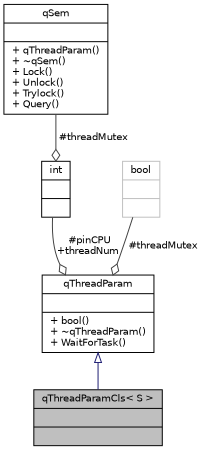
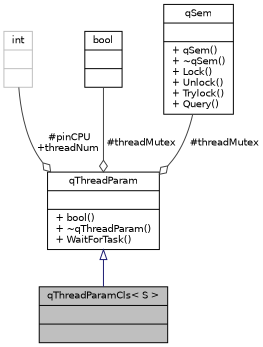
  digraph {
    node [color=black fontname=Helvetica fontsize=10 shape=record]
    edge [color=grey25 fontname=Helvetica fontsize=10 labelfontname=Helvetica labelfontsize=10 style=solid arrowhead=odiamond]
    n1 [fillcolor=grey75 fontcolor=black height=0.2 label="{qThreadParamCls\< S \>\n||}" style=filled width=0.4]
    n2 [height=0.2 label="{qThreadParam\n||+ bool()\l+ ~qThreadParam()\l+ WaitForTask()\l}" width=0.4]
-   n3 [height=0.2 label="{int\n||}" width=0.4]
-   n4 [color=grey75 height=0.2 label="{bool\n||}" width=0.4]
-   n5 [height=0.2 label="{qSem\n||+ qThreadParam()\l+ ~qSem()\l+ Lock()\l+ Unlock()\l+ Trylock()\l+ Query()\l}" width=0.4]
+   n3 [color=grey75 height=0.2 label="{int\n||}" width=0.4]
+   n4 [height=0.2 label="{bool\n||}" width=0.4]
+   n5 [height=0.2 label="{qSem\n||+ qSem()\l+ ~qSem()\l+ Lock()\l+ Unlock()\l+ Trylock()\l+ Query()\l}" width=0.4]
    n2 -> n1 [arrowtail=onormal color=midnightblue dir=back arrowhead=""]
    n3 -> n2 [label=" #pinCPU\n+threadNum"]
    n4 -> n2 [label=" #threadMutex"]
-   n5 -> n3 [label=" #threadMutex"]
+   n5 -> n2 [label=" #threadMutex"]
  }
